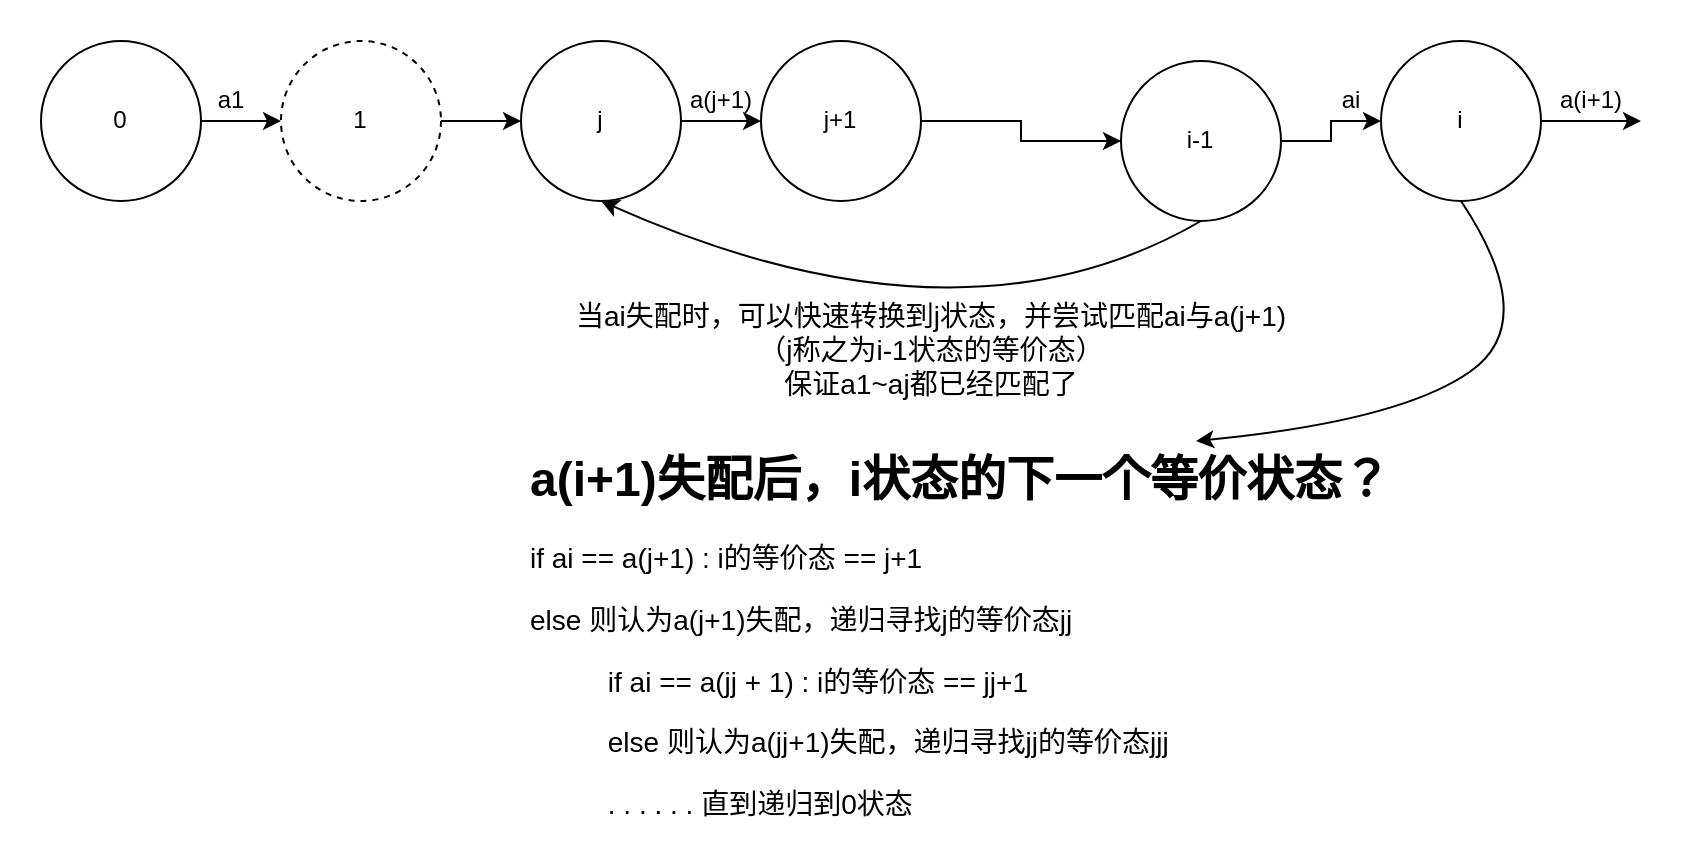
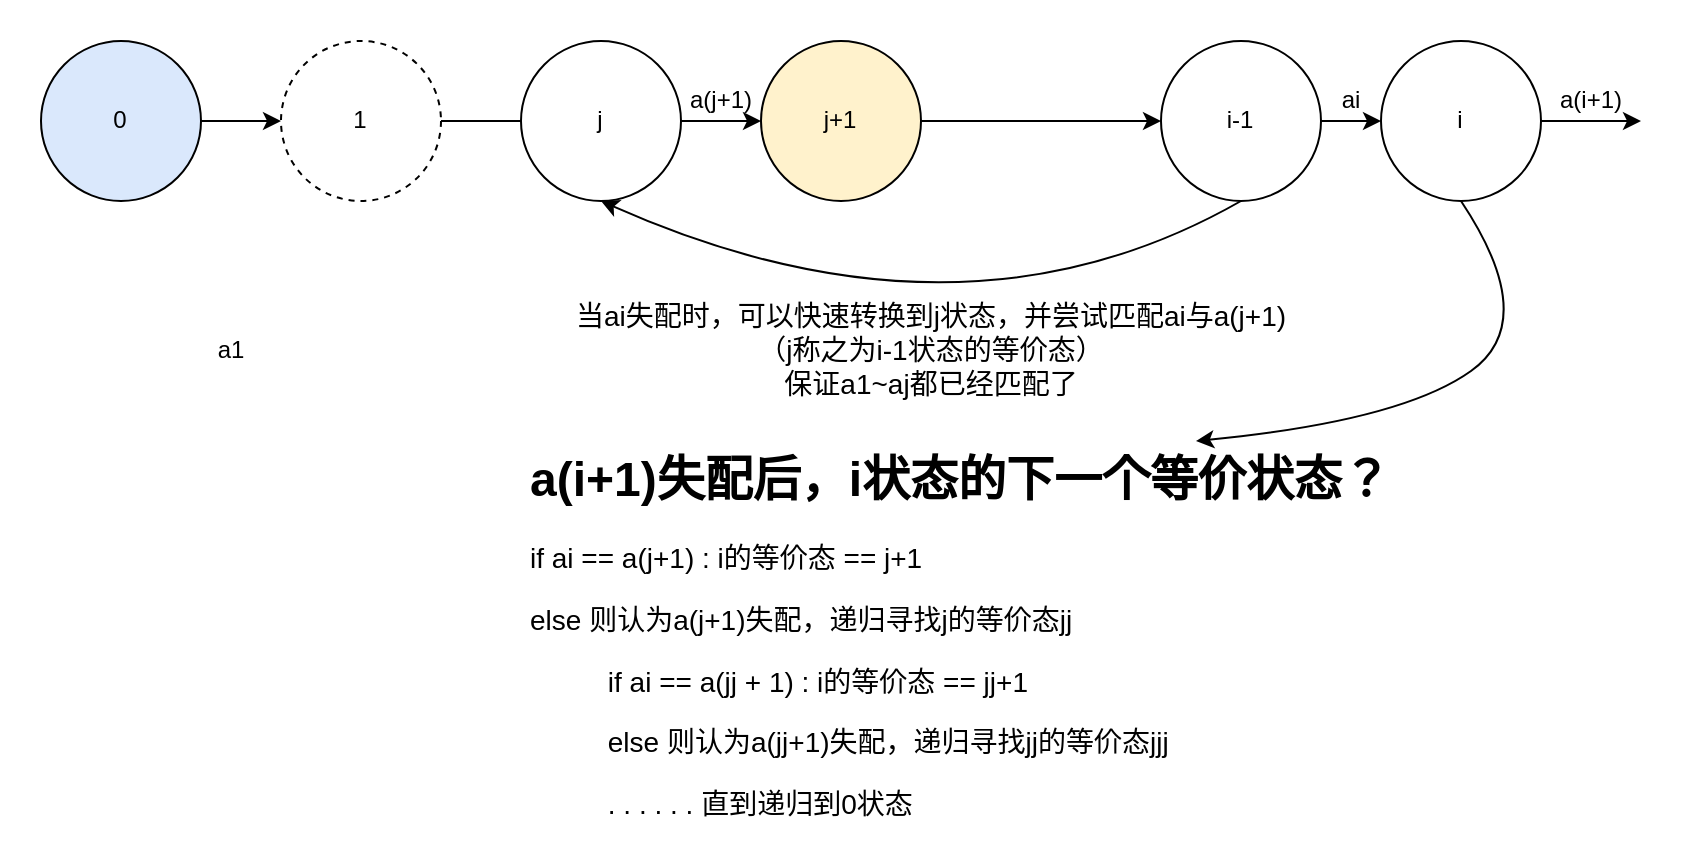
  <mxCell id="0" />
  <mxCell id="1" parent="0" />
  <mxCell id="2" style="edgeStyle=orthogonalEdgeStyle;rounded=0;orthogonalLoop=1;jettySize=auto;html=1;entryX=0;entryY=0.5;entryDx=0;entryDy=0;" edge="1" parent="1" source="3" target="5"><mxGeometry relative="1" as="geometry" /></mxCell>
- <mxCell id="3" value="0" style="ellipse;whiteSpace=wrap;html=1;aspect=fixed;" vertex="1" parent="1"><mxGeometry x="20" y="20" width="80" height="80" as="geometry" /></mxCell>
- <mxCell id="4" style="edgeStyle=orthogonalEdgeStyle;rounded=0;orthogonalLoop=1;jettySize=auto;html=1;" edge="1" parent="1" source="5" target="7"><mxGeometry relative="1" as="geometry" /></mxCell>
+ <mxCell id="3" value="0" style="ellipse;whiteSpace=wrap;html=1;aspect=fixed;fillColor=#dae8fc;" vertex="1" parent="1"><mxGeometry x="20" y="20" width="80" height="80" as="geometry" /></mxCell>
+ <mxCell id="4" style="edgeStyle=orthogonalEdgeStyle;rounded=0;orthogonalLoop=1;jettySize=auto;html=1;endArrow=none;" edge="1" parent="1" source="5" target="7"><mxGeometry relative="1" as="geometry" /></mxCell>
  <mxCell id="5" value="1" style="ellipse;whiteSpace=wrap;html=1;aspect=fixed;dashed=1;" vertex="1" parent="1"><mxGeometry x="140" y="20" width="80" height="80" as="geometry" /></mxCell>
  <mxCell id="6" style="edgeStyle=orthogonalEdgeStyle;rounded=0;orthogonalLoop=1;jettySize=auto;html=1;" edge="1" parent="1" source="7" target="9"><mxGeometry relative="1" as="geometry" /></mxCell>
  <mxCell id="7" value="j" style="ellipse;whiteSpace=wrap;html=1;aspect=fixed;" vertex="1" parent="1"><mxGeometry x="260" y="20" width="80" height="80" as="geometry" /></mxCell>
  <mxCell id="8" style="edgeStyle=orthogonalEdgeStyle;rounded=0;orthogonalLoop=1;jettySize=auto;html=1;" edge="1" parent="1" source="9" target="11"><mxGeometry relative="1" as="geometry" /></mxCell>
- <mxCell id="9" value="j+1" style="ellipse;whiteSpace=wrap;html=1;aspect=fixed;" vertex="1" parent="1"><mxGeometry x="380" y="20" width="80" height="80" as="geometry" /></mxCell>
+ <mxCell id="9" value="j+1" style="ellipse;whiteSpace=wrap;html=1;aspect=fixed;fillColor=#fff2cc;" vertex="1" parent="1"><mxGeometry x="380" y="20" width="80" height="80" as="geometry" /></mxCell>
  <mxCell id="10" style="edgeStyle=orthogonalEdgeStyle;rounded=0;orthogonalLoop=1;jettySize=auto;html=1;entryX=0;entryY=0.5;entryDx=0;entryDy=0;" edge="1" parent="1" source="11" target="13"><mxGeometry relative="1" as="geometry" /></mxCell>
- <mxCell id="11" value="i-1" style="ellipse;whiteSpace=wrap;html=1;aspect=fixed;" vertex="1" parent="1"><mxGeometry x="560" y="30" width="80" height="80" as="geometry" /></mxCell>
+ <mxCell id="11" value="i-1" style="ellipse;whiteSpace=wrap;html=1;aspect=fixed;" vertex="1" parent="1"><mxGeometry x="580" y="20" width="80" height="80" as="geometry" /></mxCell>
  <mxCell id="12" style="edgeStyle=orthogonalEdgeStyle;rounded=0;orthogonalLoop=1;jettySize=auto;html=1;" edge="1" parent="1" source="13"><mxGeometry relative="1" as="geometry"><mxPoint x="820" y="60" as="targetPoint" /></mxGeometry></mxCell>
  <mxCell id="13" value="i" style="ellipse;whiteSpace=wrap;html=1;aspect=fixed;" vertex="1" parent="1"><mxGeometry x="690" y="20" width="80" height="80" as="geometry" /></mxCell>
- <mxCell id="14" value="a1" style="text;html=1;align=center;verticalAlign=middle;resizable=0;points=[];;autosize=1;" vertex="1" parent="1"><mxGeometry x="100" y="40" width="30" height="20" as="geometry" /></mxCell>
+ <mxCell id="14" value="a1" style="text;html=1;align=center;verticalAlign=middle;resizable=0;points=[];;autosize=1;" vertex="1" parent="1"><mxGeometry x="100" y="165" width="30" height="20" as="geometry" /></mxCell>
  <mxCell id="15" value="a(j+1)" style="text;html=1;align=center;verticalAlign=middle;resizable=0;points=[];;autosize=1;" vertex="1" parent="1"><mxGeometry x="335" y="40" width="50" height="20" as="geometry" /></mxCell>
  <mxCell id="16" value="ai" style="text;html=1;align=center;verticalAlign=middle;resizable=0;points=[];;autosize=1;" vertex="1" parent="1"><mxGeometry x="660" y="40" width="30" height="20" as="geometry" /></mxCell>
  <mxCell id="17" value="" style="curved=1;endArrow=classic;html=1;exitX=0.5;exitY=1;exitDx=0;exitDy=0;entryX=0.5;entryY=1;entryDx=0;entryDy=0;" edge="1" parent="1" source="11" target="7"><mxGeometry width="50" height="50" relative="1" as="geometry"><mxPoint x="440" y="210" as="sourcePoint" /><mxPoint x="490" y="160" as="targetPoint" /><Array as="points"><mxPoint x="480" y="180" /></Array></mxGeometry></mxCell>
  <mxCell id="18" value="&lt;font style=&quot;font-size: 14px&quot;&gt;当ai失配时，可以快速转换到j状态，并尝试匹配ai与a(j+1)&lt;br&gt;（j称之为i-1状态的等价态）&lt;br&gt;保证a1~aj都已经匹配了&lt;/font&gt;" style="text;html=1;align=center;verticalAlign=middle;resizable=0;points=[];;autosize=1;" vertex="1" parent="1"><mxGeometry x="280" y="150" width="370" height="50" as="geometry" /></mxCell>
  <mxCell id="19" value="a(i+1)" style="text;html=1;align=center;verticalAlign=middle;resizable=0;points=[];;autosize=1;" vertex="1" parent="1"><mxGeometry x="770" y="40" width="50" height="20" as="geometry" /></mxCell>
  <mxCell id="20" value="&lt;h1&gt;a(i+1)失配后，i状态的下一个等价状态？&lt;/h1&gt;&lt;p style=&quot;font-size: 14px&quot;&gt;&lt;font style=&quot;font-size: 14px&quot;&gt;if ai == a(j+1) : i的等价态 == j+1&lt;/font&gt;&lt;/p&gt;&lt;p style=&quot;font-size: 14px&quot;&gt;&lt;font style=&quot;font-size: 14px&quot;&gt;else 则认为a(j+1)失配，递归寻找j的等价态jj&lt;/font&gt;&lt;/p&gt;&lt;p style=&quot;font-size: 14px&quot;&gt;&lt;font style=&quot;font-size: 14px&quot;&gt;&amp;nbsp; &amp;nbsp; &amp;nbsp; &amp;nbsp; &amp;nbsp; if ai == a(jj + 1) : i的等价态 == jj+1&lt;/font&gt;&lt;/p&gt;&lt;p style=&quot;font-size: 14px&quot;&gt;&lt;font style=&quot;font-size: 14px&quot;&gt;&amp;nbsp; &amp;nbsp; &amp;nbsp; &amp;nbsp; &amp;nbsp; else 则认为a(jj+1)失配，递归寻找jj的等价态jjj&lt;/font&gt;&lt;/p&gt;&lt;p style=&quot;font-size: 14px&quot;&gt;&lt;font style=&quot;font-size: 14px&quot;&gt;&amp;nbsp; &amp;nbsp; &amp;nbsp; &amp;nbsp; &amp;nbsp; . . . . . . 直到递归到0状态&lt;/font&gt;&lt;/p&gt;" style="text;html=1;strokeColor=none;fillColor=none;spacing=5;spacingTop=-20;whiteSpace=wrap;overflow=hidden;rounded=0;" vertex="1" parent="1"><mxGeometry x="260" y="220" width="450" height="190" as="geometry" /></mxCell>
  <mxCell id="21" value="" style="curved=1;endArrow=classic;html=1;exitX=0.5;exitY=1;exitDx=0;exitDy=0;entryX=0.75;entryY=0;entryDx=0;entryDy=0;" edge="1" parent="1" source="13" target="20"><mxGeometry width="50" height="50" relative="1" as="geometry"><mxPoint x="850" y="210" as="sourcePoint" /><mxPoint x="900" y="160" as="targetPoint" /><Array as="points"><mxPoint x="770" y="160" /><mxPoint x="700" y="210" /></Array></mxGeometry></mxCell>
